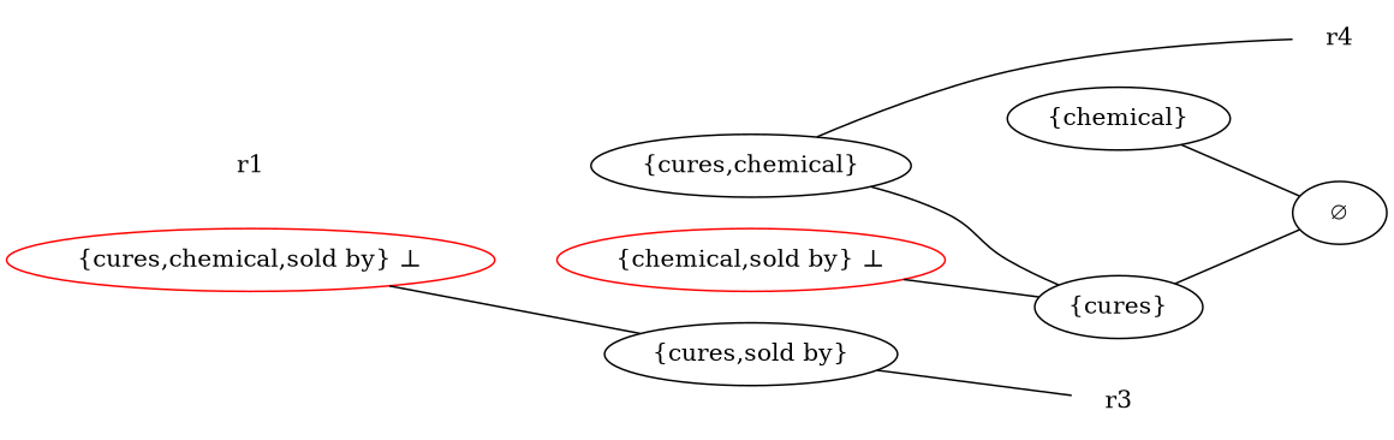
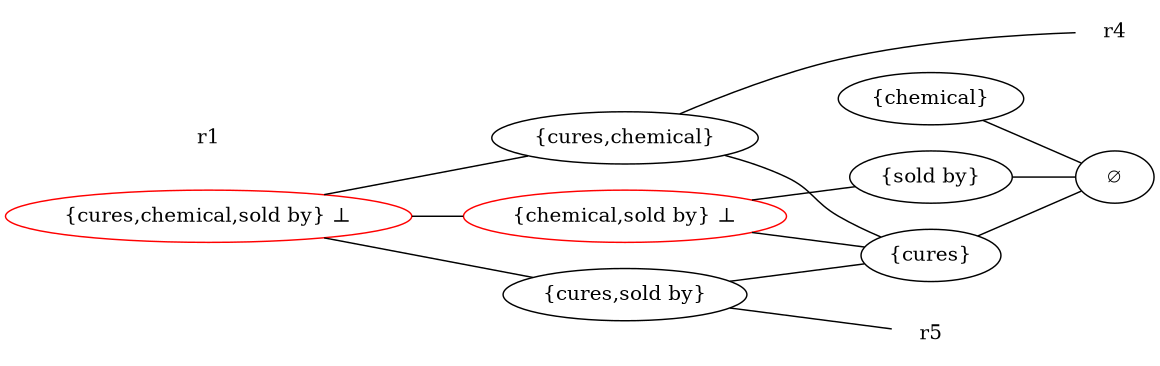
  digraph {
    rankdir=LR
    edge [arrowhead=none]
    n1 [color=red label=<{cures,chemical,sold by} ⊥>]
    r1 [shape=none]
    n3 [label="{cures,chemical}"]
    n4 [label="{cures,sold by}"]
    n5 [color=red label=<{chemical,sold by} ⊥>]
    n6 [label="{cures}"]
    n7 [label="{chemical}"]
-   r3 [shape=none]
+   n8 [label="{sold by}"]
+   r3 [shape=none label=r5]
    n10 [label="∅"]
    r4 [shape=none]
    subgraph sub_1 {
      rank=same
      n1
      r1
    }
    subgraph sub_2 {
      rank=same
      n3
      n4
      n5
    }
    subgraph sub_3 {
      rank=same
      n6
      n7
+     n8
      r3
    }
    subgraph sub_4 {
      rank=same
      n10
      r4
    }
+   n1 -> n3
    n1 -> n4
+   n1 -> n5
    n3 -> n6
    n3 -> r4
+   n4 -> n6
    n4 -> r3
    n5 -> n6
+   n5 -> n8
    n6 -> n10
    n7 -> n10
+   n8 -> n10
  }
